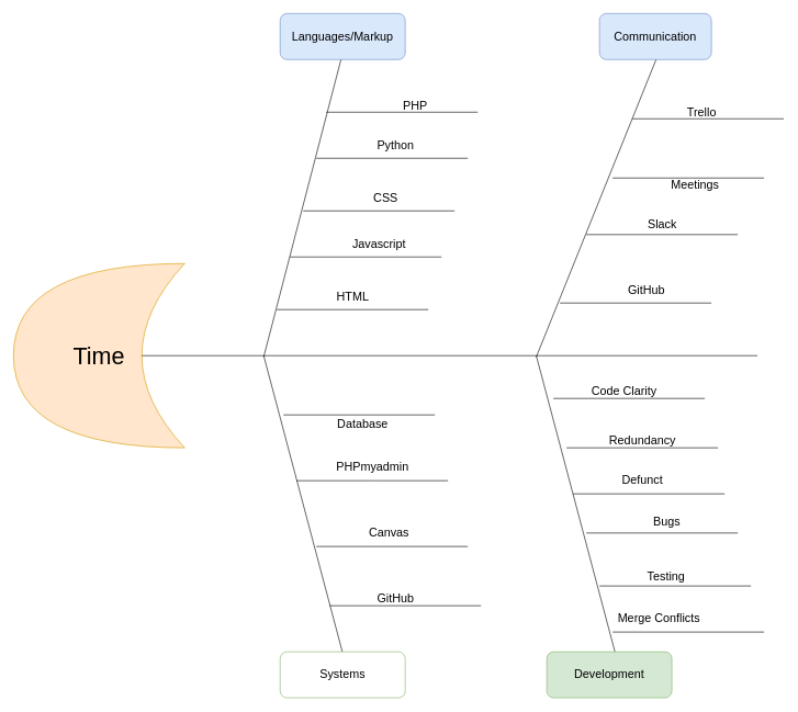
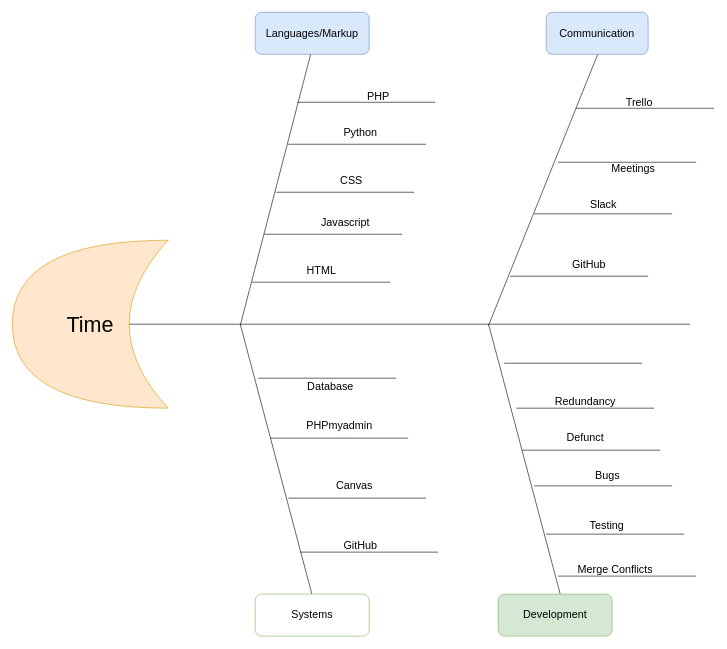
  <mxCell id="0" />
  <mxCell id="1" parent="0" />
  <mxCell id="2" value="&lt;font style=&quot;font-size: 36px&quot;&gt;Time&lt;/font&gt;" style="shape=xor;whiteSpace=wrap;html=1;direction=west;fillColor=#ffe6cc;strokeColor=#d79b00;" vertex="1" parent="1"><mxGeometry x="20" y="400" width="260" height="280" as="geometry" /></mxCell>
  <mxCell id="3" value="" style="endArrow=none;html=1;exitX=0.25;exitY=0.5;exitDx=0;exitDy=0;exitPerimeter=0;" edge="1" parent="1" source="2"><mxGeometry width="50" height="50" relative="1" as="geometry"><mxPoint x="790" y="330" as="sourcePoint" /><mxPoint x="1150" y="540" as="targetPoint" /></mxGeometry></mxCell>
  <mxCell id="4" value="" style="endArrow=none;html=1;" edge="1" parent="1"><mxGeometry width="50" height="50" relative="1" as="geometry"><mxPoint y="540" as="sourcePoint" x="400" /><mxPoint x="520" y="992" as="targetPoint" /></mxGeometry></mxCell>
  <mxCell id="5" value="" style="endArrow=none;html=1;" edge="1" parent="1"><mxGeometry width="50" height="50" relative="1" as="geometry"><mxPoint x="814" y="540" as="sourcePoint" /><mxPoint x="934" y="992" as="targetPoint" /></mxGeometry></mxCell>
  <mxCell id="6" value="" style="endArrow=none;html=1;" edge="1" parent="1"><mxGeometry width="50" height="50" relative="1" as="geometry"><mxPoint x="520" y="80" as="sourcePoint" /><mxPoint y="542" as="targetPoint" x="400" /></mxGeometry></mxCell>
  <mxCell id="7" value="" style="endArrow=none;html=1;" edge="1" parent="1"><mxGeometry width="50" height="50" relative="1" as="geometry"><mxPoint x="1000" y="80" as="sourcePoint" /><mxPoint x="814" y="542" as="targetPoint" /></mxGeometry></mxCell>
  <mxCell id="8" value="" style="endArrow=none;html=1;" edge="1" parent="1"><mxGeometry width="50" height="50" relative="1" as="geometry"><mxPoint x="480" y="240" as="sourcePoint" /><mxPoint x="710" y="240" as="targetPoint" /></mxGeometry></mxCell>
  <mxCell id="9" value="&lt;font style=&quot;font-size: 18px&quot;&gt;Languages/Markup&lt;/font&gt;" style="rounded=1;whiteSpace=wrap;html=1;fillColor=#dae8fc;strokeColor=#6c8ebf;" vertex="1" parent="1"><mxGeometry x="425" width="190" height="70" as="geometry" y="20" /></mxCell>
  <mxCell id="10" value="&lt;font style=&quot;font-size: 18px&quot;&gt;Communication&lt;/font&gt;" style="rounded=1;whiteSpace=wrap;html=1;fillColor=#dae8fc;strokeColor=#6c8ebf;" vertex="1" parent="1"><mxGeometry x="910" width="170" height="70" as="geometry" y="20" /></mxCell>
  <mxCell id="11" value="&lt;font style=&quot;font-size: 18px&quot;&gt;Python&lt;/font&gt;" style="text;html=1;align=center;verticalAlign=middle;resizable=0;points=[];autosize=1;" vertex="1" parent="1"><mxGeometry x="560" y="210" width="80" height="20" as="geometry" /></mxCell>
  <mxCell id="12" value="" style="endArrow=none;html=1;" edge="1" parent="1"><mxGeometry width="50" height="50" relative="1" as="geometry"><mxPoint x="460" y="320" as="sourcePoint" /><mxPoint x="690" y="320" as="targetPoint" /></mxGeometry></mxCell>
  <mxCell id="13" value="&lt;font style=&quot;font-size: 18px&quot;&gt;Javascript&lt;/font&gt;" style="text;html=1;align=center;verticalAlign=middle;resizable=0;points=[];autosize=1;" vertex="1" parent="1"><mxGeometry x="520" y="360" width="110" height="20" as="geometry" /></mxCell>
  <mxCell id="14" value="" style="endArrow=none;html=1;" edge="1" parent="1"><mxGeometry width="50" height="50" relative="1" as="geometry"><mxPoint x="440" y="390" as="sourcePoint" /><mxPoint x="670" y="390" as="targetPoint" /></mxGeometry></mxCell>
  <mxCell id="15" value="&lt;font style=&quot;font-size: 18px&quot;&gt;CSS&lt;/font&gt;" style="text;html=1;align=center;verticalAlign=middle;resizable=0;points=[];autosize=1;" vertex="1" parent="1"><mxGeometry x="560" y="290" width="50" height="20" as="geometry" /></mxCell>
  <mxCell id="16" value="" style="endArrow=none;html=1;" edge="1" parent="1"><mxGeometry width="50" height="50" relative="1" as="geometry"><mxPoint x="420" y="470" as="sourcePoint" /><mxPoint x="650" y="470" as="targetPoint" /></mxGeometry></mxCell>
  <mxCell id="17" value="&lt;font style=&quot;font-size: 18px&quot;&gt;HTML&lt;/font&gt;" style="text;html=1;align=center;verticalAlign=middle;resizable=0;points=[];autosize=1;" vertex="1" parent="1"><mxGeometry x="500" y="440" width="70" height="20" as="geometry" /></mxCell>
  <mxCell id="18" value="" style="endArrow=none;html=1;" edge="1" parent="1"><mxGeometry width="50" height="50" relative="1" as="geometry"><mxPoint x="495" y="170" as="sourcePoint" /><mxPoint x="725" y="170" as="targetPoint" /></mxGeometry></mxCell>
  <mxCell id="19" value="&lt;font style=&quot;font-size: 18px&quot;&gt;PHP&lt;/font&gt;" style="text;html=1;align=center;verticalAlign=middle;resizable=0;points=[];autosize=1;" vertex="1" parent="1"><mxGeometry x="600" y="150" width="60" height="20" as="geometry" /></mxCell>
  <mxCell id="20" value="&lt;font style=&quot;font-size: 18px&quot;&gt;Systems&lt;/font&gt;" style="rounded=1;whiteSpace=wrap;html=1;fillColor=#ffffff;strokeColor=#82b366;" vertex="1" parent="1"><mxGeometry x="425" y="990" width="190" height="70" as="geometry" /></mxCell>
  <mxCell id="21" value="&lt;font style=&quot;font-size: 18px&quot;&gt;Development&lt;/font&gt;" style="rounded=1;whiteSpace=wrap;html=1;fillColor=#d5e8d4;strokeColor=#82b366;" vertex="1" parent="1"><mxGeometry x="830" y="990" width="190" height="70" as="geometry" /></mxCell>
  <mxCell id="22" value="" style="endArrow=none;html=1;" edge="1" parent="1"><mxGeometry width="50" height="50" relative="1" as="geometry"><mxPoint x="430" y="630" as="sourcePoint" /><mxPoint x="660" y="630" as="targetPoint" /></mxGeometry></mxCell>
  <mxCell id="23" value="" style="endArrow=none;html=1;" edge="1" parent="1"><mxGeometry width="50" height="50" relative="1" as="geometry"><mxPoint x="450" y="730" as="sourcePoint" /><mxPoint x="680" y="730" as="targetPoint" /><Array as="points"><mxPoint x="570" y="730" /></Array></mxGeometry></mxCell>
  <mxCell id="24" value="" style="endArrow=none;html=1;" edge="1" parent="1"><mxGeometry width="50" height="50" relative="1" as="geometry"><mxPoint x="480" y="830" as="sourcePoint" /><mxPoint x="710" y="830" as="targetPoint" /></mxGeometry></mxCell>
  <mxCell id="25" value="&lt;font style=&quot;font-size: 18px&quot;&gt;Database&lt;/font&gt;" style="text;html=1;align=center;verticalAlign=middle;resizable=0;points=[];autosize=1;" vertex="1" parent="1"><mxGeometry x="500" y="635" width="100" height="20" as="geometry" /></mxCell>
  <mxCell id="26" value="&lt;font style=&quot;font-size: 18px&quot;&gt;PHPmyadmin&lt;/font&gt;" style="text;html=1;align=center;verticalAlign=middle;resizable=0;points=[];autosize=1;" vertex="1" parent="1"><mxGeometry x="495" y="700" width="140" height="20" as="geometry" /></mxCell>
  <mxCell id="27" value="&lt;font style=&quot;font-size: 18px&quot;&gt;Canvas&lt;/font&gt;" style="text;html=1;align=center;verticalAlign=middle;resizable=0;points=[];autosize=1;" vertex="1" parent="1"><mxGeometry x="550" y="800" width="80" height="20" as="geometry" /></mxCell>
  <mxCell id="28" value="" style="endArrow=none;html=1;" edge="1" parent="1"><mxGeometry width="50" height="50" relative="1" as="geometry"><mxPoint x="960" y="180" as="sourcePoint" /><mxPoint x="1190" y="180" as="targetPoint" /></mxGeometry></mxCell>
  <mxCell id="29" value="" style="endArrow=none;html=1;" edge="1" parent="1"><mxGeometry width="50" height="50" relative="1" as="geometry"><mxPoint x="930" y="270" as="sourcePoint" /><mxPoint x="1160" y="270" as="targetPoint" /></mxGeometry></mxCell>
  <mxCell id="30" value="" style="endArrow=none;html=1;" edge="1" parent="1"><mxGeometry width="50" height="50" relative="1" as="geometry"><mxPoint x="890" y="356" as="sourcePoint" /><mxPoint x="1120" y="356" as="targetPoint" /></mxGeometry></mxCell>
  <mxCell id="31" value="" style="endArrow=none;html=1;" edge="1" parent="1"><mxGeometry width="50" height="50" relative="1" as="geometry"><mxPoint x="850" y="460" as="sourcePoint" /><mxPoint x="1080" y="460" as="targetPoint" /></mxGeometry></mxCell>
  <mxCell id="32" value="&lt;font style=&quot;font-size: 18px&quot;&gt;GitHub&lt;/font&gt;" style="text;html=1;align=center;verticalAlign=middle;resizable=0;points=[];labelBackgroundColor=#ffffff;" vertex="1" connectable="0" parent="31"><mxGeometry x="-0.365" y="4" relative="1" as="geometry"><mxPoint x="57" y="-16" as="offset" /></mxGeometry></mxCell>
  <mxCell id="33" value="&lt;font style=&quot;font-size: 18px&quot;&gt;Trello&lt;/font&gt;" style="text;html=1;align=center;verticalAlign=middle;resizable=0;points=[];autosize=1;" vertex="1" parent="1"><mxGeometry x="1030" y="160" width="70" height="20" as="geometry" /></mxCell>
  <mxCell id="34" value="&lt;font style=&quot;font-size: 18px&quot;&gt;Meetings&lt;/font&gt;" style="text;html=1;align=center;verticalAlign=middle;resizable=0;points=[];autosize=1;" vertex="1" parent="1"><mxGeometry x="1005" y="270" width="100" height="20" as="geometry" /></mxCell>
  <mxCell id="35" value="&lt;font style=&quot;font-size: 18px&quot;&gt;Slack&lt;/font&gt;" style="text;html=1;align=center;verticalAlign=middle;resizable=0;points=[];autosize=1;" vertex="1" parent="1"><mxGeometry x="970" y="330" width="70" height="20" as="geometry" /></mxCell>
  <mxCell id="36" value="" style="endArrow=none;html=1;" edge="1" parent="1"><mxGeometry width="50" height="50" relative="1" as="geometry"><mxPoint x="840" y="605" as="sourcePoint" /><mxPoint x="1070" y="605" as="targetPoint" /></mxGeometry></mxCell>
  <mxCell id="37" value="" style="endArrow=none;html=1;" edge="1" parent="1"><mxGeometry width="50" height="50" relative="1" as="geometry"><mxPoint x="870" y="750" as="sourcePoint" /><mxPoint x="1100" y="750" as="targetPoint" /></mxGeometry></mxCell>
  <mxCell id="38" value="" style="endArrow=none;html=1;" edge="1" parent="1"><mxGeometry width="50" height="50" relative="1" as="geometry"><mxPoint x="890" y="809.5" as="sourcePoint" /><mxPoint x="1120" y="809.5" as="targetPoint" /></mxGeometry></mxCell>
  <mxCell id="39" value="" style="endArrow=none;html=1;" edge="1" parent="1"><mxGeometry width="50" height="50" relative="1" as="geometry"><mxPoint x="910" y="890" as="sourcePoint" /><mxPoint x="1140" y="890" as="targetPoint" /></mxGeometry></mxCell>
  <mxCell id="40" value="&lt;font style=&quot;font-size: 18px&quot;&gt;Testing&lt;/font&gt;" style="text;html=1;align=center;verticalAlign=middle;resizable=0;points=[];autosize=1;" vertex="1" parent="1"><mxGeometry x="971" y="866" width="80" height="20" as="geometry" /></mxCell>
  <mxCell id="41" value="&lt;font style=&quot;font-size: 18px&quot;&gt;Bugs&lt;/font&gt;" style="text;html=1;align=center;verticalAlign=middle;resizable=0;points=[];autosize=1;" vertex="1" parent="1"><mxGeometry x="982" y="782" width="60" height="20" as="geometry" /></mxCell>
  <mxCell id="42" value="&lt;font style=&quot;font-size: 18px&quot;&gt;Defunct&lt;/font&gt;" style="text;html=1;align=center;verticalAlign=middle;resizable=0;points=[];autosize=1;" vertex="1" parent="1"><mxGeometry x="930" y="720" width="90" height="20" as="geometry" /></mxCell>
  <mxCell id="43" value="" style="endArrow=none;html=1;" edge="1" parent="1"><mxGeometry width="50" height="50" relative="1" as="geometry"><mxPoint x="860" y="680" as="sourcePoint" /><mxPoint x="1090" y="680" as="targetPoint" /></mxGeometry></mxCell>
  <mxCell id="44" value="&lt;font style=&quot;font-size: 18px&quot;&gt;Redundancy&lt;/font&gt;" style="text;html=1;align=center;verticalAlign=middle;resizable=0;points=[];autosize=1;" vertex="1" parent="1"><mxGeometry x="910" y="660" width="130" height="20" as="geometry" /></mxCell>
- <mxCell id="45" value="&lt;font style=&quot;font-size: 18px&quot;&gt;Code Clarity&lt;/font&gt;" style="text;html=1;align=center;verticalAlign=middle;resizable=0;points=[];autosize=1;" vertex="1" parent="1"><mxGeometry x="882" y="585" width="130" height="20" as="geometry" /></mxCell>
  <mxCell id="46" value="" style="endArrow=none;html=1;" edge="1" parent="1"><mxGeometry width="50" height="50" relative="1" as="geometry"><mxPoint x="930" y="960" as="sourcePoint" /><mxPoint x="1160" y="960" as="targetPoint" /></mxGeometry></mxCell>
- <mxCell id="47" value="&lt;font style=&quot;font-size: 18px&quot;&gt;Merge Conflicts&lt;/font&gt;" style="text;html=1;align=center;verticalAlign=middle;resizable=0;points=[];autosize=1;" vertex="1" parent="1"><mxGeometry x="920" y="930" width="160" height="20" as="geometry" /></mxCell>
+ <mxCell id="47" value="&lt;font style=&quot;font-size: 18px&quot;&gt;Merge Conflicts&lt;/font&gt;" style="text;html=1;align=center;verticalAlign=middle;resizable=0;points=[];autosize=1;" vertex="1" parent="1"><mxGeometry x="945" y="940" width="160" height="20" as="geometry" /></mxCell>
  <mxCell id="48" value="" style="endArrow=none;html=1;" edge="1" parent="1"><mxGeometry width="50" height="50" relative="1" as="geometry"><mxPoint x="500" y="920" as="sourcePoint" /><mxPoint x="730" y="920" as="targetPoint" /></mxGeometry></mxCell>
  <mxCell id="49" value="&lt;font style=&quot;font-size: 18px&quot;&gt;GitHub&lt;/font&gt;" style="text;html=1;align=center;verticalAlign=middle;resizable=0;points=[];autosize=1;" vertex="1" parent="1"><mxGeometry x="560" y="900" width="80" height="20" as="geometry" /></mxCell>
